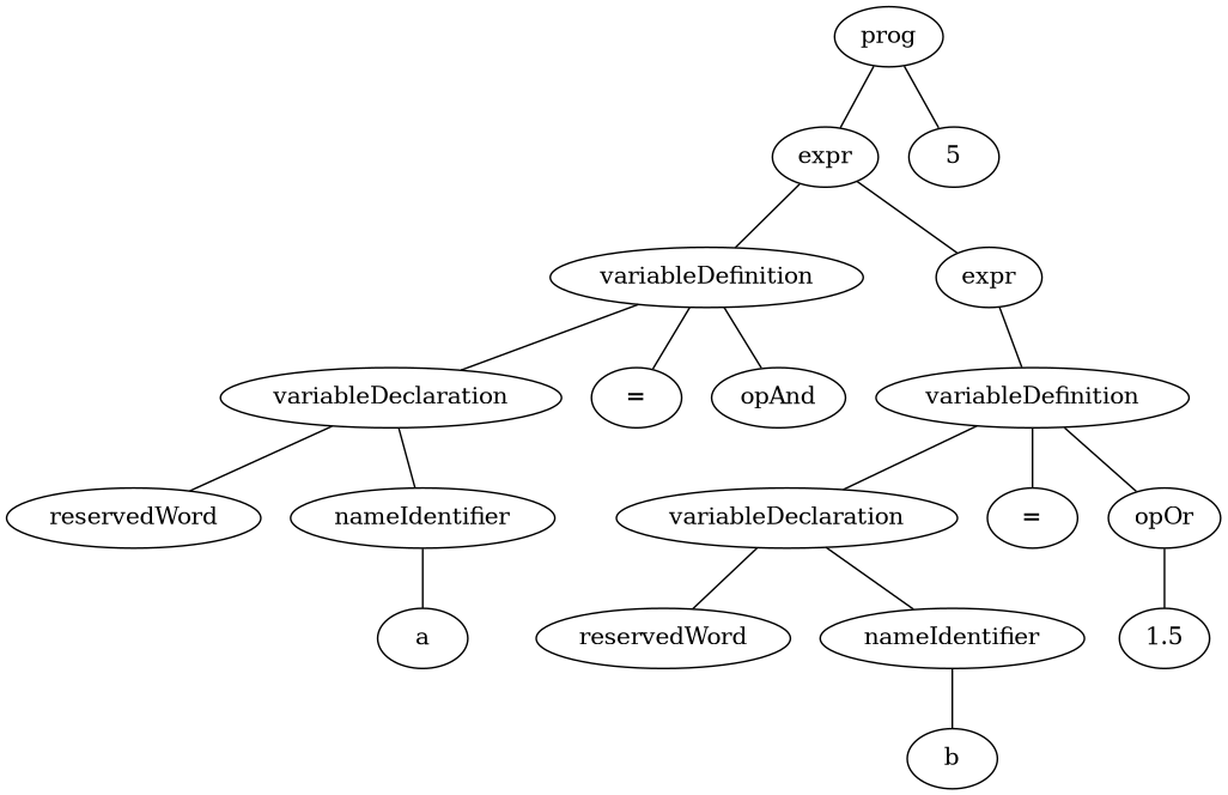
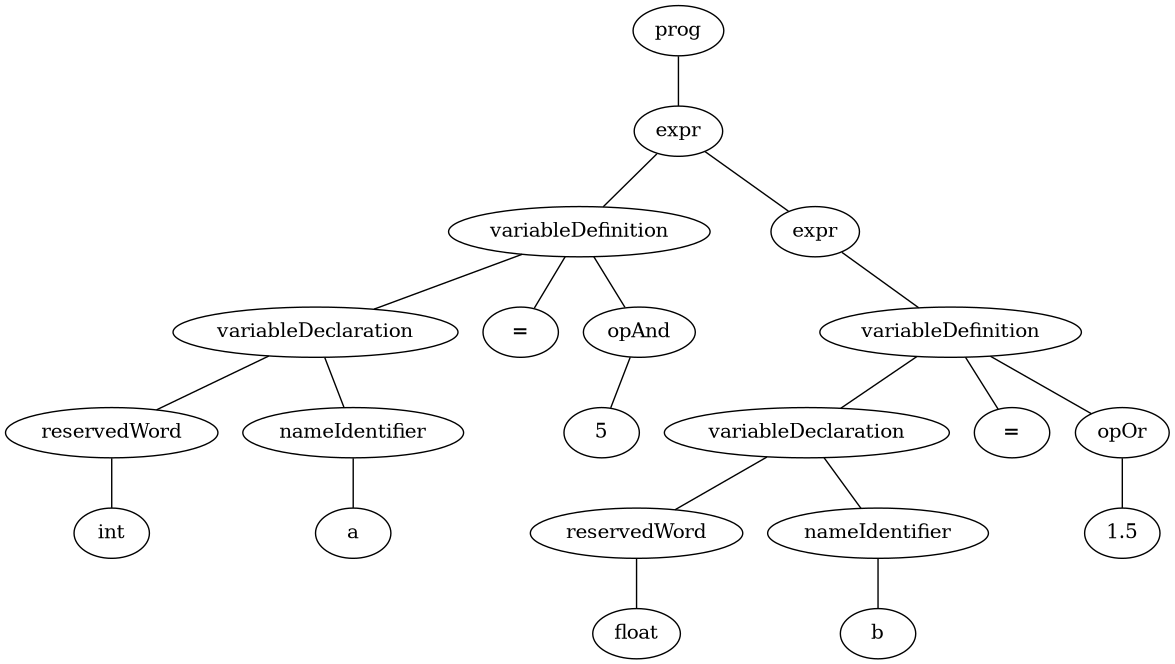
  graph {
    n1 [label=prog]
    n2 [label=expr]
    n3 [label=variableDefinition]
    n4 [label=expr]
    n5 [label=variableDeclaration]
    n6 [label="="]
    n7 [label=opAnd]
    n8 [label=variableDefinition]
    n9 [label=reservedWord]
    n10 [label=nameIdentifier]
    n11 [label=5]
+   n12 [label=int]
    n13 [label=a]
    n14 [label=variableDeclaration]
    n15 [label="="]
    n16 [label=opOr]
    n17 [label=reservedWord]
    n18 [label=nameIdentifier]
    n19 [label=1.5]
+   n20 [label=float]
    n21 [label=b]
    n1 -- n2
    n2 -- n3
    n2 -- n4
    n3 -- n5
    n3 -- n6
    n3 -- n7
    n4 -- n8
    n5 -- n9
    n5 -- n10
-   n1 -- n11
+   n7 -- n11
    n8 -- n14
    n8 -- n15
    n8 -- n16
+   n9 -- n12
    n10 -- n13
    n14 -- n17
    n14 -- n18
    n16 -- n19
+   n17 -- n20
    n18 -- n21
  }
